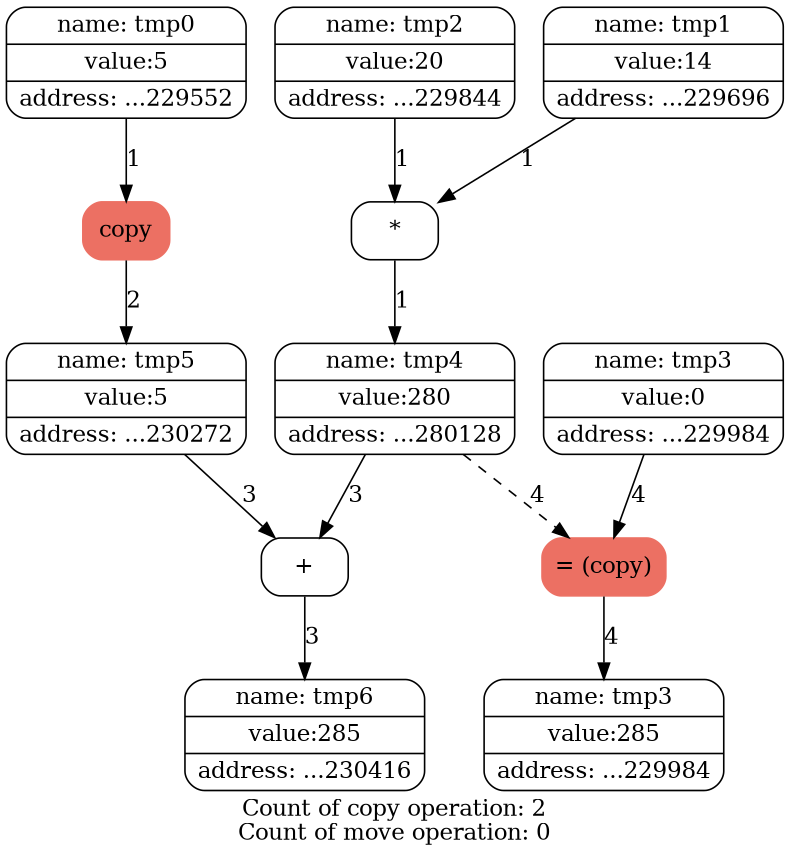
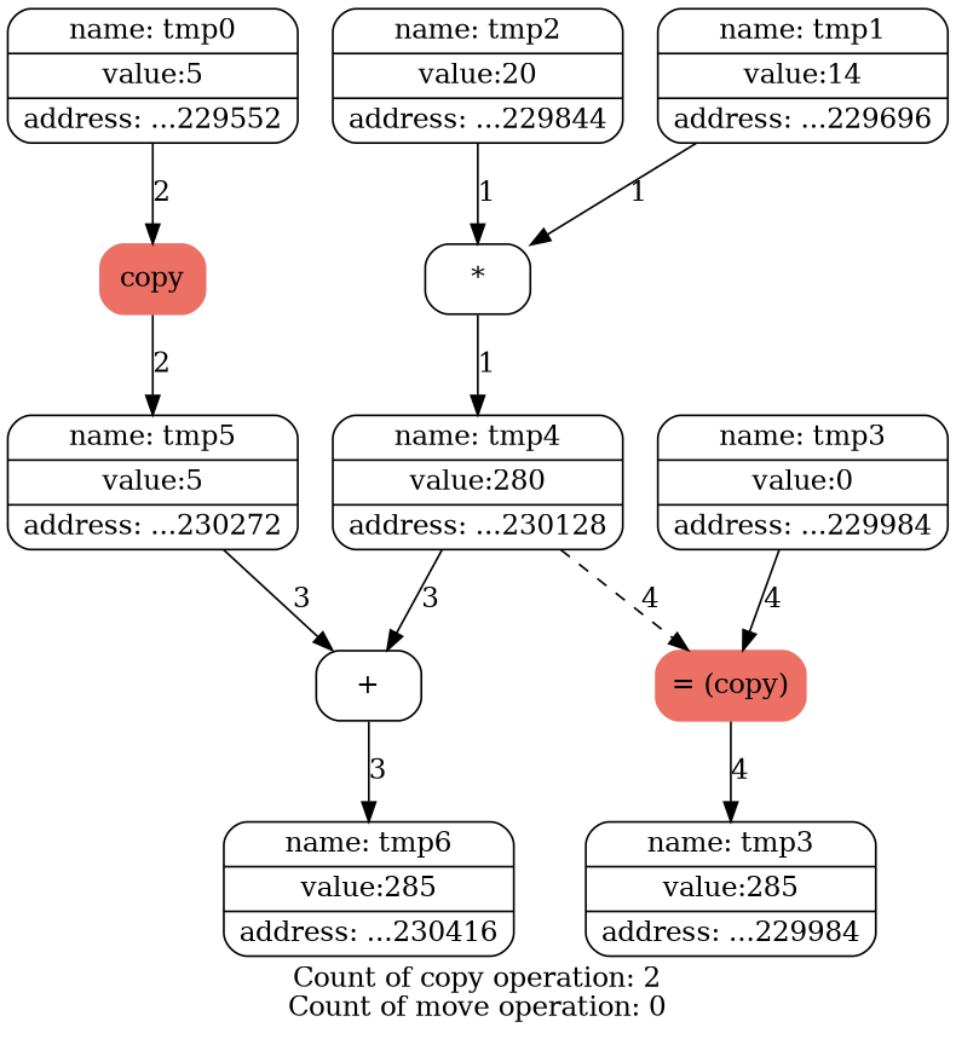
  digraph {
    label="Count of copy operation: 2\nCount of move operation: 0"
    trankdir=HR
    node [shape=Mrecord]
    n1 [label="{ {name: tmp0} | {value:5} | {address: ...229552}} "]
    n2 [color="#EC7063" label=copy style=filled]
    n3 [label="{ {name: tmp5} | {value:5} | {address: ...230272}} "]
    n4 [label="{ {name: tmp1} | {value:14} | {address: ...229696}} "]
    n5 [label="*"]
-   n6 [label="{ {name: tmp4} | {value:280} | {address: ...280128}} "]
+   n6 [label="{ {name: tmp4} | {value:280} | {address: ...230128}} "]
    n7 [label="{ {name: tmp2} | {value:20} | {address: ...229844}} "]
    n8 [label="{ {name: tmp3} | {value:0} | {address: ...229984}} "]
    n9 [color="#EC7063" label="= (copy)" style=filled]
    n10 [label="{ {name: tmp3} | {value:285} | {address: ...229984}} "]
    n11 [label="+"]
    n12 [label="{ {name: tmp6} | {value:285} | {address: ...230416}} "]
-   n1 -> n2 [label=1]
+   n1 -> n2 [label=2]
    n2 -> n3 [label=2]
    n3 -> n11 [label=3]
    n4 -> n5 [label=1]
    n5 -> n6 [label=1]
    n6 -> n9 [label=4 style=dashed]
    n6 -> n11 [label=3]
    n7 -> n5 [label=1]
    n8 -> n9 [label=4]
    n9 -> n10 [label=4]
    n11 -> n12 [label=3]
  }
